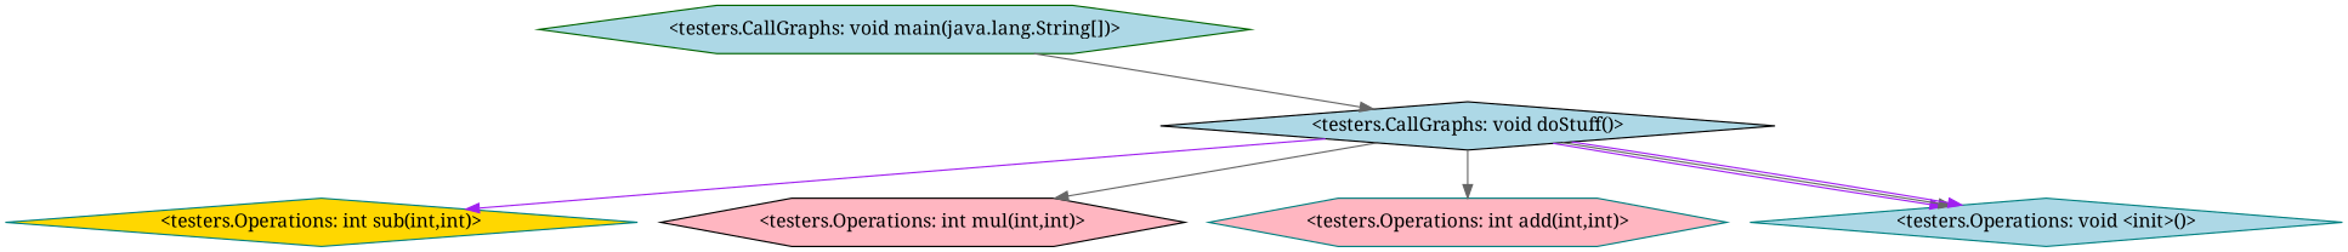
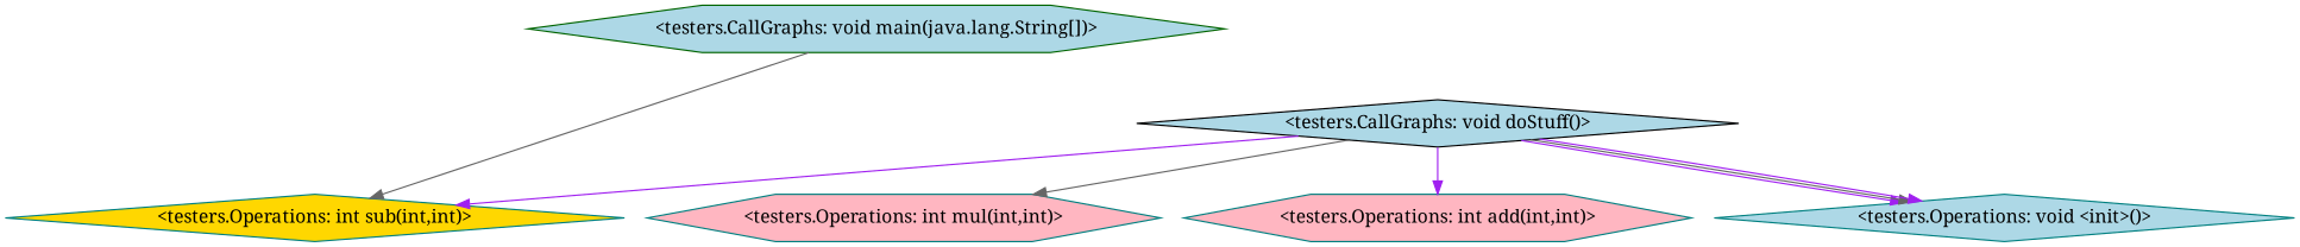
  digraph {
    fontname="Noto Serif"
    node [color=teal fillcolor=lightblue fontname="Noto Serif" shape=hexagon style=filled]
    edge [color=gray40 fontname="Noto Serif"]
    "<testers.CallGraphs: void main(java.lang.String[])>" [color=darkgreen]
    "<testers.CallGraphs: void doStuff()>" [color=black shape=diamond]
-   "<testers.Operations: int mul(int,int)>" [color=black fillcolor=lightpink]
+   "<testers.Operations: int mul(int,int)>" [fillcolor=lightpink]
    "<testers.Operations: int sub(int,int)>" [fillcolor=gold shape=diamond]
    "<testers.Operations: int add(int,int)>" [fillcolor=lightpink]
    "<testers.Operations: void <init>()>" [shape=diamond]
-   "<testers.CallGraphs: void main(java.lang.String[])>" -> "<testers.CallGraphs: void doStuff()>"
+   "<testers.CallGraphs: void main(java.lang.String[])>" -> "<testers.Operations: int sub(int,int)>"
    "<testers.CallGraphs: void doStuff()>" -> "<testers.Operations: int mul(int,int)>"
    "<testers.CallGraphs: void doStuff()>" -> "<testers.Operations: int sub(int,int)>" [color=purple]
-   "<testers.CallGraphs: void doStuff()>" -> "<testers.Operations: int add(int,int)>"
+   "<testers.CallGraphs: void doStuff()>" -> "<testers.Operations: int add(int,int)>" [color=purple]
    "<testers.CallGraphs: void doStuff()>" -> "<testers.Operations: void <init>()>" [color=purple]
    "<testers.CallGraphs: void doStuff()>" -> "<testers.Operations: void <init>()>"
    "<testers.CallGraphs: void doStuff()>" -> "<testers.Operations: void <init>()>" [color=purple]
  }
